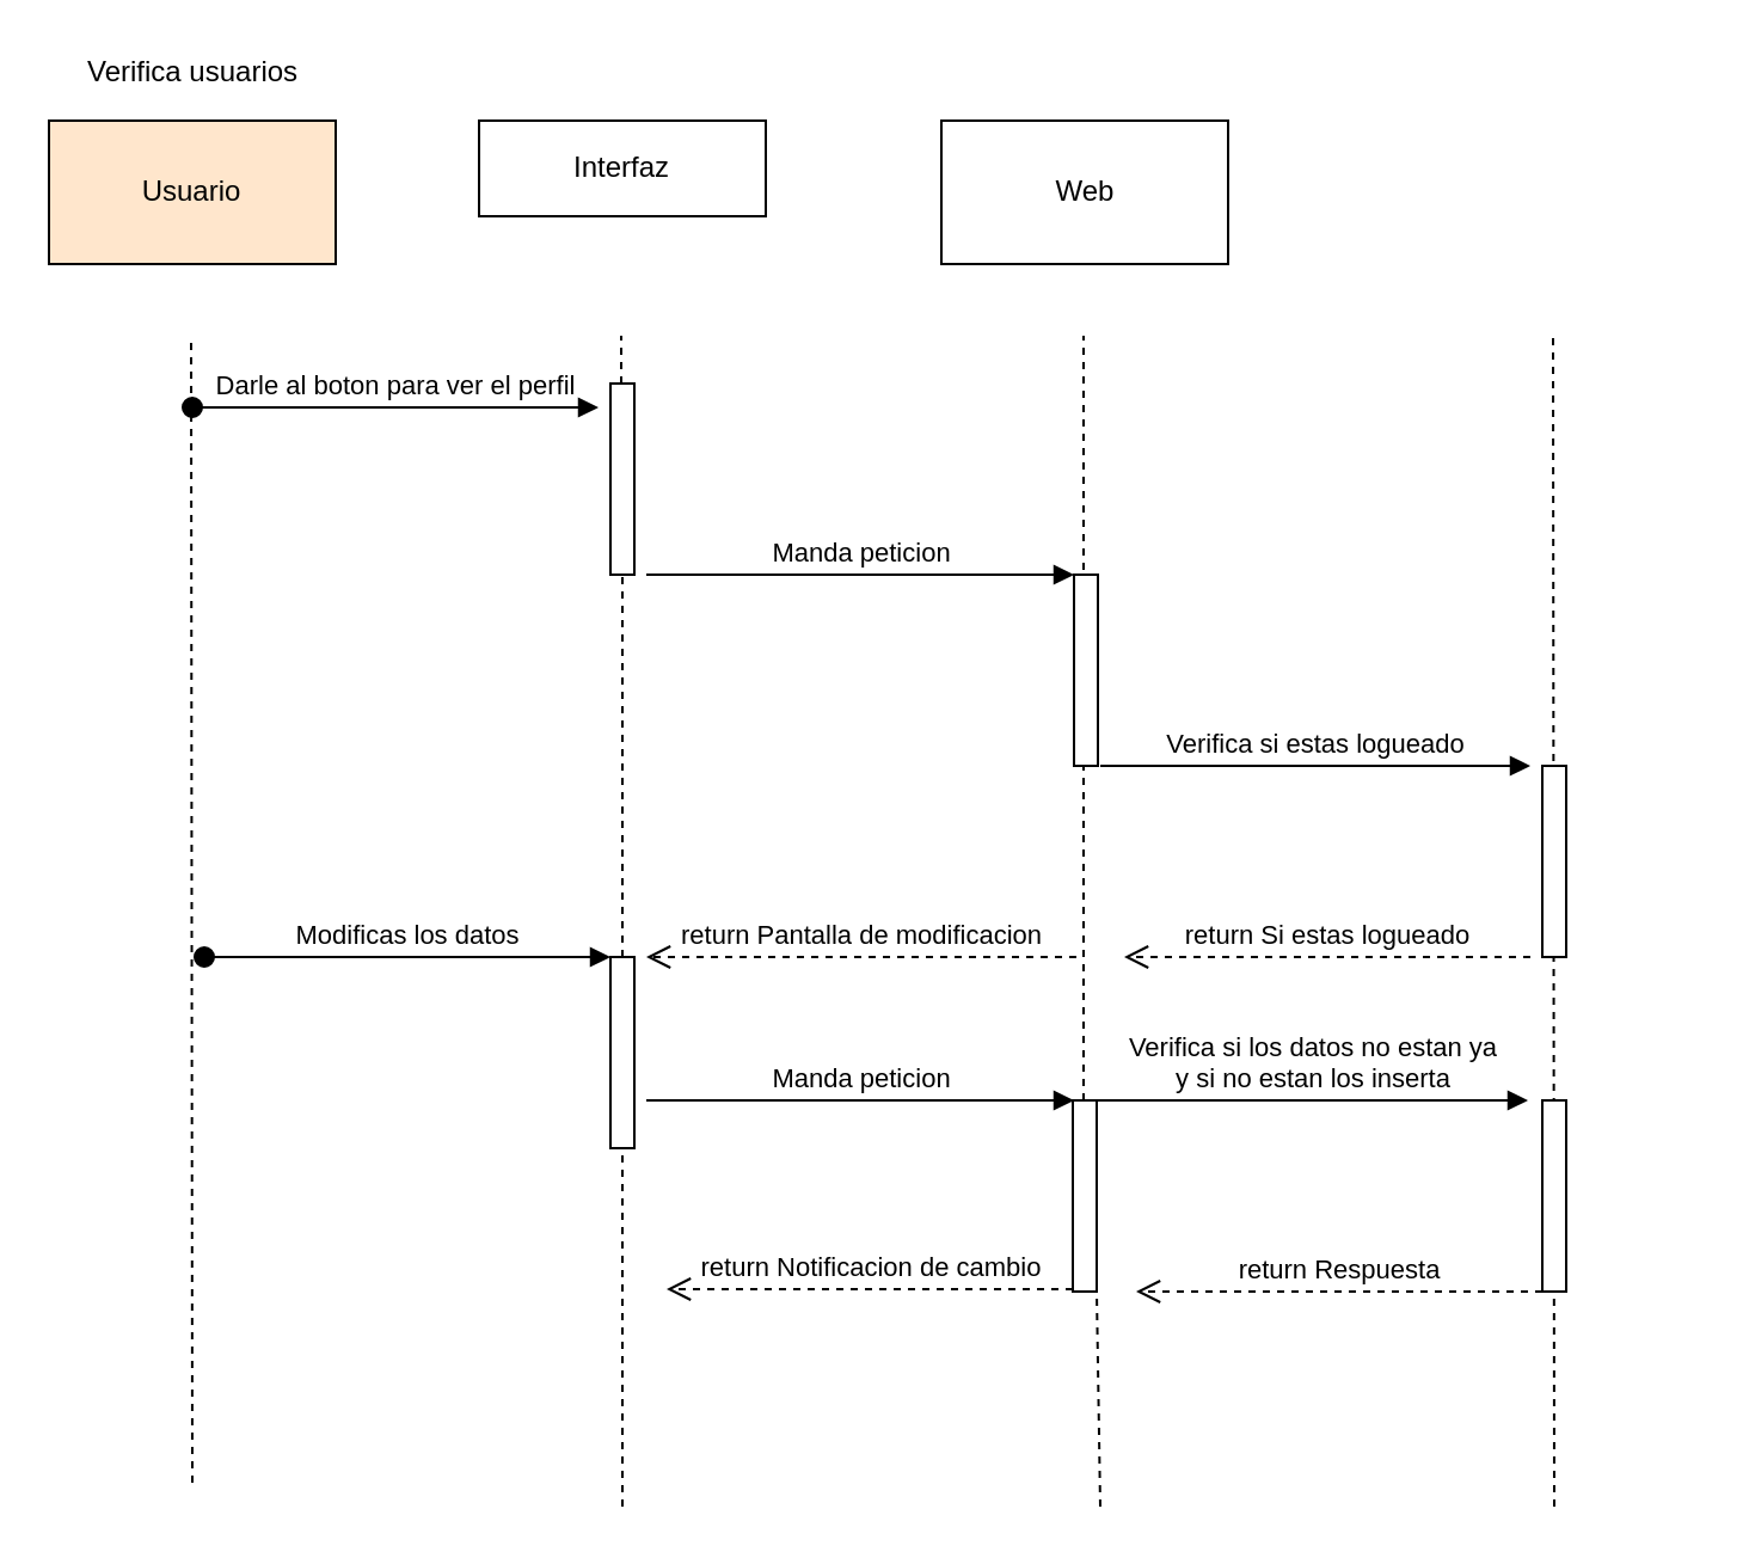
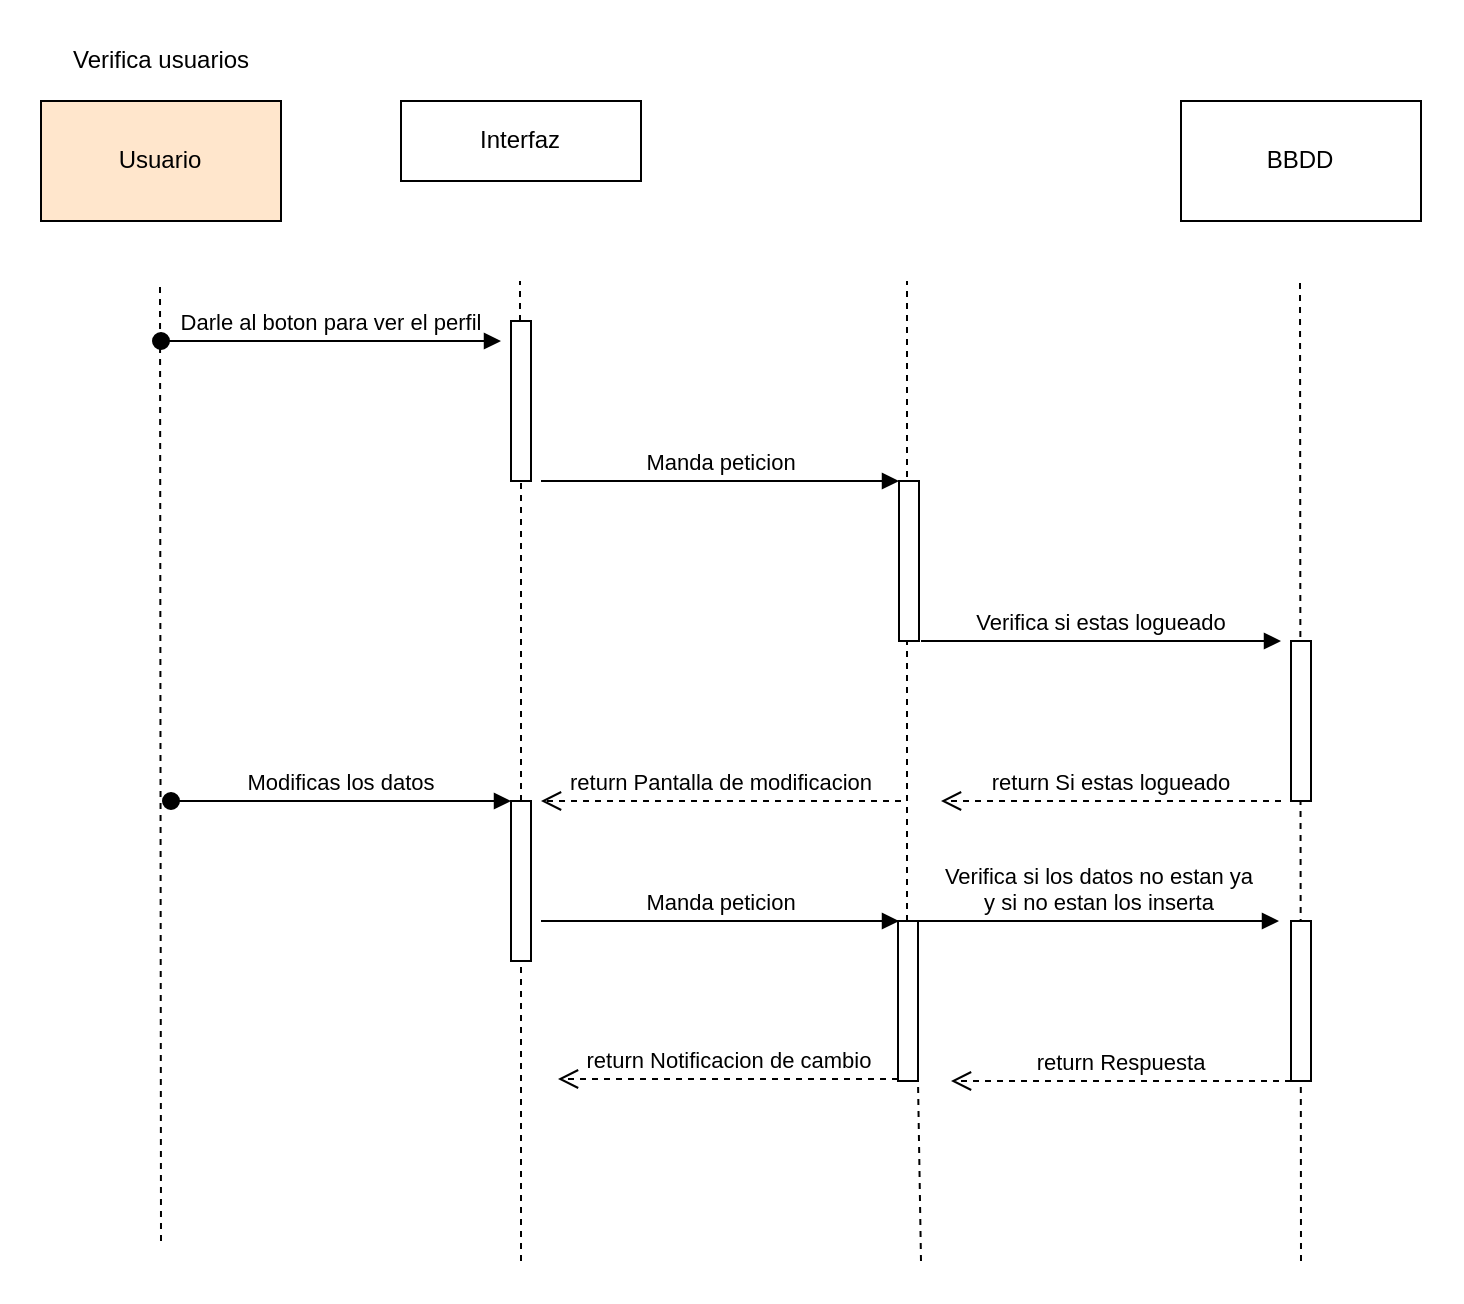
  <mxCell id="0" />
  <mxCell id="1" parent="0" />
  <mxCell id="2" value="Verifica usuarios" style="text;html=1;align=center;verticalAlign=middle;resizable=0;points=[];autosize=1;strokeColor=none;fillColor=none;" vertex="1" parent="1"><mxGeometry x="25" y="20" width="110" height="20" as="geometry" /></mxCell>
  <mxCell id="3" value="Usuario" style="rounded=0;whiteSpace=wrap;html=1;fillColor=#ffe6cc;" vertex="1" parent="1"><mxGeometry x="20" y="50" width="120" height="60" as="geometry" /></mxCell>
  <mxCell id="4" value="Interfaz" style="rounded=0;whiteSpace=wrap;html=1;" vertex="1" parent="1"><mxGeometry x="200" y="50" width="120" height="40" as="geometry" /></mxCell>
- <mxCell id="5" value="Web" style="rounded=0;whiteSpace=wrap;html=1;" vertex="1" parent="1"><mxGeometry x="393.5" y="50" width="120" height="60" as="geometry" /></mxCell>
+ <mxCell id="6" value="BBDD" style="rounded=0;whiteSpace=wrap;html=1;" vertex="1" parent="1"><mxGeometry x="590" y="50" width="120" height="60" as="geometry" /></mxCell>
  <mxCell id="7" value="" style="endArrow=none;dashed=1;html=1;rounded=0;" edge="1" parent="1"><mxGeometry width="50" height="50" relative="1" as="geometry"><mxPoint x="80" y="620" as="sourcePoint" /><mxPoint x="79.5" y="140" as="targetPoint" /></mxGeometry></mxCell>
  <mxCell id="8" value="" style="endArrow=none;dashed=1;html=1;rounded=0;startArrow=none;" edge="1" parent="1" source="12"><mxGeometry width="50" height="50" relative="1" as="geometry"><mxPoint x="259.5" y="450" as="sourcePoint" /><mxPoint x="259.5" y="140" as="targetPoint" /></mxGeometry></mxCell>
  <mxCell id="9" value="" style="endArrow=none;dashed=1;html=1;rounded=0;startArrow=none;" edge="1" parent="1" source="25"><mxGeometry width="50" height="50" relative="1" as="geometry"><mxPoint x="460" y="630" as="sourcePoint" /><mxPoint x="453" y="140" as="targetPoint" /></mxGeometry></mxCell>
  <mxCell id="10" value="" style="endArrow=none;dashed=1;html=1;rounded=0;" edge="1" parent="1"><mxGeometry width="50" height="50" relative="1" as="geometry"><mxPoint x="650" y="630" as="sourcePoint" /><mxPoint x="649.5" y="140" as="targetPoint" /></mxGeometry></mxCell>
  <mxCell id="11" value="Darle al boton para ver el perfil" style="html=1;verticalAlign=bottom;startArrow=oval;startFill=1;endArrow=block;startSize=8;rounded=0;" edge="1" parent="1"><mxGeometry width="60" relative="1" as="geometry"><mxPoint x="80" y="170" as="sourcePoint" /><mxPoint x="250" y="170" as="targetPoint" /></mxGeometry></mxCell>
  <mxCell id="12" value="" style="html=1;points=[];perimeter=orthogonalPerimeter;" vertex="1" parent="1"><mxGeometry x="255" y="160" width="10" height="80" as="geometry" /></mxCell>
  <mxCell id="13" value="" style="endArrow=none;dashed=1;html=1;rounded=0;startArrow=none;" edge="1" parent="1" target="12"><mxGeometry width="50" height="50" relative="1" as="geometry"><mxPoint x="260" y="400" as="sourcePoint" /><mxPoint x="259.5" y="140" as="targetPoint" /></mxGeometry></mxCell>
  <mxCell id="14" value="" style="html=1;points=[];perimeter=orthogonalPerimeter;" vertex="1" parent="1"><mxGeometry x="449" y="240" width="10" height="80" as="geometry" /></mxCell>
  <mxCell id="15" value="Manda peticion" style="html=1;verticalAlign=bottom;endArrow=block;entryX=0;entryY=0;rounded=0;exitX=1.5;exitY=1;exitDx=0;exitDy=0;exitPerimeter=0;" edge="1" target="14" parent="1" source="12"><mxGeometry relative="1" as="geometry"><mxPoint x="379" y="240" as="sourcePoint" /></mxGeometry></mxCell>
  <mxCell id="16" value="" style="endArrow=none;dashed=1;html=1;rounded=0;startArrow=none;" edge="1" parent="1" source="22"><mxGeometry width="50" height="50" relative="1" as="geometry"><mxPoint x="260" y="630" as="sourcePoint" /><mxPoint x="260" y="400" as="targetPoint" /></mxGeometry></mxCell>
  <mxCell id="17" value="Verifica si estas logueado" style="html=1;verticalAlign=bottom;endArrow=block;rounded=0;" edge="1" parent="1"><mxGeometry width="80" relative="1" as="geometry"><mxPoint x="460" y="320" as="sourcePoint" /><mxPoint x="640" y="320" as="targetPoint" /></mxGeometry></mxCell>
  <mxCell id="18" value="" style="html=1;points=[];perimeter=orthogonalPerimeter;" vertex="1" parent="1"><mxGeometry x="645" y="320" width="10" height="80" as="geometry" /></mxCell>
  <mxCell id="19" value="return Si estas logueado" style="html=1;verticalAlign=bottom;endArrow=open;dashed=1;endSize=8;rounded=0;" edge="1" parent="1"><mxGeometry relative="1" as="geometry"><mxPoint x="640" y="400" as="sourcePoint" /><mxPoint x="470" y="400" as="targetPoint" /></mxGeometry></mxCell>
  <mxCell id="20" value="return Pantalla de modificacion" style="html=1;verticalAlign=bottom;endArrow=open;dashed=1;endSize=8;rounded=0;" edge="1" parent="1"><mxGeometry relative="1" as="geometry"><mxPoint x="450" y="400" as="sourcePoint" /><mxPoint x="270" y="400" as="targetPoint" /></mxGeometry></mxCell>
  <mxCell id="21" value="Modificas los datos" style="html=1;verticalAlign=bottom;startArrow=oval;startFill=1;endArrow=block;startSize=8;rounded=0;" edge="1" parent="1"><mxGeometry width="60" relative="1" as="geometry"><mxPoint x="85" y="400" as="sourcePoint" /><mxPoint x="255" y="400" as="targetPoint" /></mxGeometry></mxCell>
  <mxCell id="22" value="" style="html=1;points=[];perimeter=orthogonalPerimeter;" vertex="1" parent="1"><mxGeometry x="255" y="400" width="10" height="80" as="geometry" /></mxCell>
  <mxCell id="23" value="" style="endArrow=none;dashed=1;html=1;rounded=0;" edge="1" parent="1" target="22"><mxGeometry width="50" height="50" relative="1" as="geometry"><mxPoint x="260" y="630" as="sourcePoint" /><mxPoint x="260" y="400" as="targetPoint" /></mxGeometry></mxCell>
  <mxCell id="24" value="Manda peticion" style="html=1;verticalAlign=bottom;endArrow=block;entryX=0;entryY=0;rounded=0;exitX=1.5;exitY=1;exitDx=0;exitDy=0;exitPerimeter=0;" edge="1" parent="1"><mxGeometry relative="1" as="geometry"><mxPoint x="270" y="460" as="sourcePoint" /><mxPoint x="449" y="460" as="targetPoint" /></mxGeometry></mxCell>
  <mxCell id="25" value="" style="html=1;points=[];perimeter=orthogonalPerimeter;" vertex="1" parent="1"><mxGeometry x="448.5" y="460" width="10" height="80" as="geometry" /></mxCell>
  <mxCell id="26" value="" style="endArrow=none;dashed=1;html=1;rounded=0;" edge="1" parent="1" target="25"><mxGeometry width="50" height="50" relative="1" as="geometry"><mxPoint x="460" y="630" as="sourcePoint" /><mxPoint x="453" y="140" as="targetPoint" /></mxGeometry></mxCell>
  <mxCell id="27" value="Verifica si los datos no estan ya&lt;br&gt;y si no estan los inserta" style="html=1;verticalAlign=bottom;endArrow=block;rounded=0;" edge="1" parent="1"><mxGeometry width="80" relative="1" as="geometry"><mxPoint x="459" y="460" as="sourcePoint" /><mxPoint x="639" y="460" as="targetPoint" /></mxGeometry></mxCell>
  <mxCell id="28" value="return Respuesta" style="html=1;verticalAlign=bottom;endArrow=open;dashed=1;endSize=8;rounded=0;" edge="1" parent="1"><mxGeometry relative="1" as="geometry"><mxPoint x="645" y="540" as="sourcePoint" /><mxPoint x="475" y="540" as="targetPoint" /></mxGeometry></mxCell>
  <mxCell id="29" value="" style="html=1;points=[];perimeter=orthogonalPerimeter;" vertex="1" parent="1"><mxGeometry x="645" y="460" width="10" height="80" as="geometry" /></mxCell>
  <mxCell id="30" value="return Notificacion de cambio" style="html=1;verticalAlign=bottom;endArrow=open;dashed=1;endSize=8;rounded=0;" edge="1" parent="1"><mxGeometry relative="1" as="geometry"><mxPoint x="448.5" y="539" as="sourcePoint" /><mxPoint x="278.5" y="539" as="targetPoint" /></mxGeometry></mxCell>
